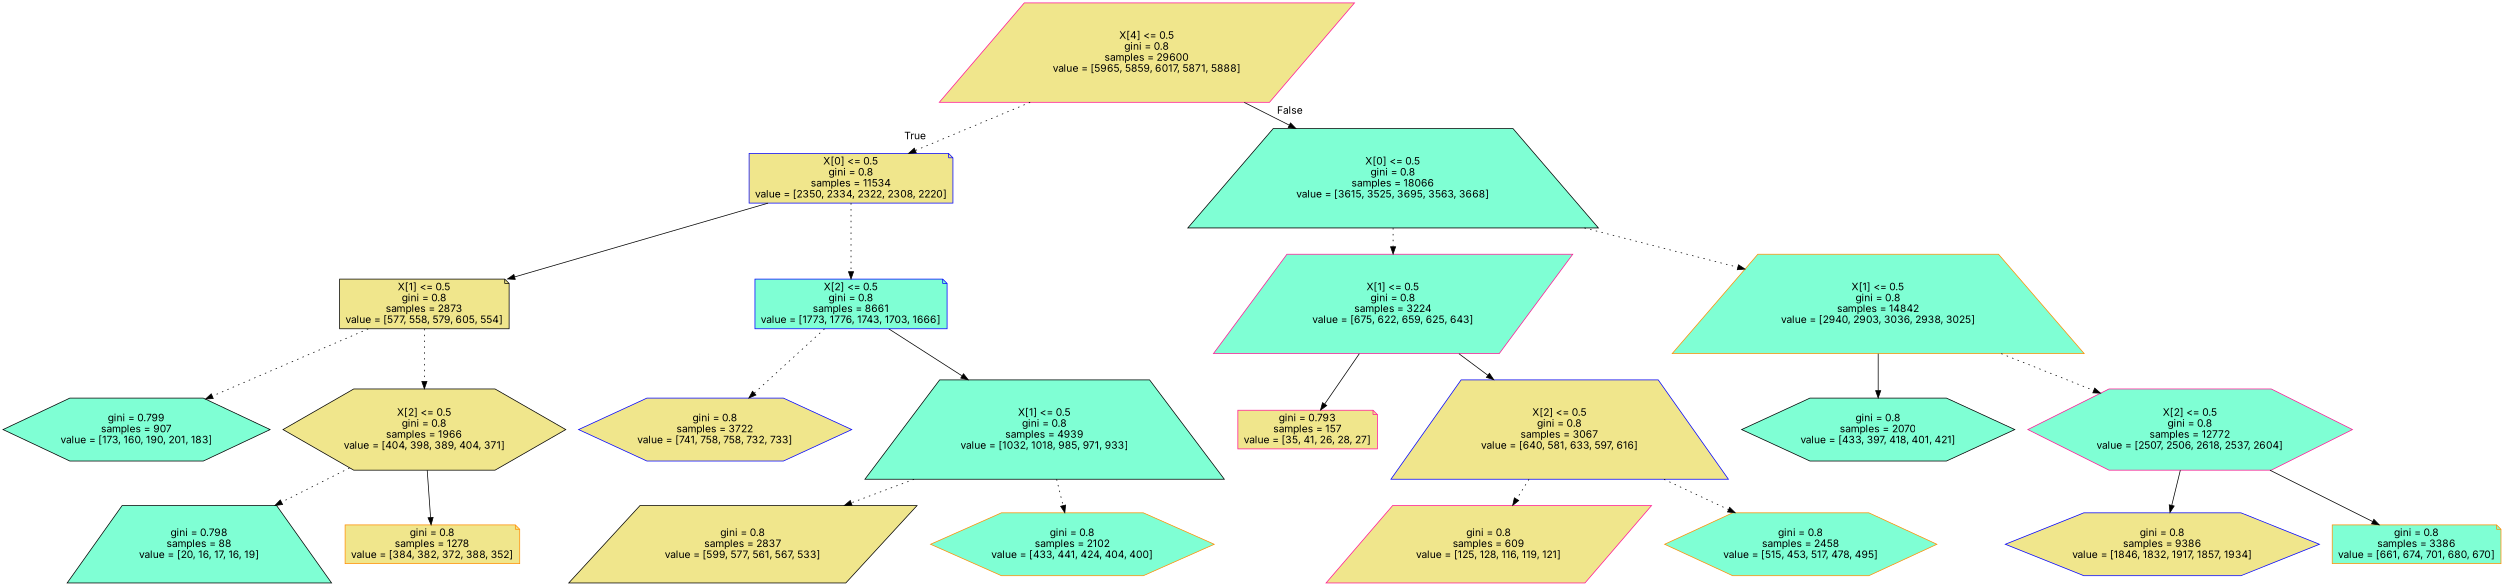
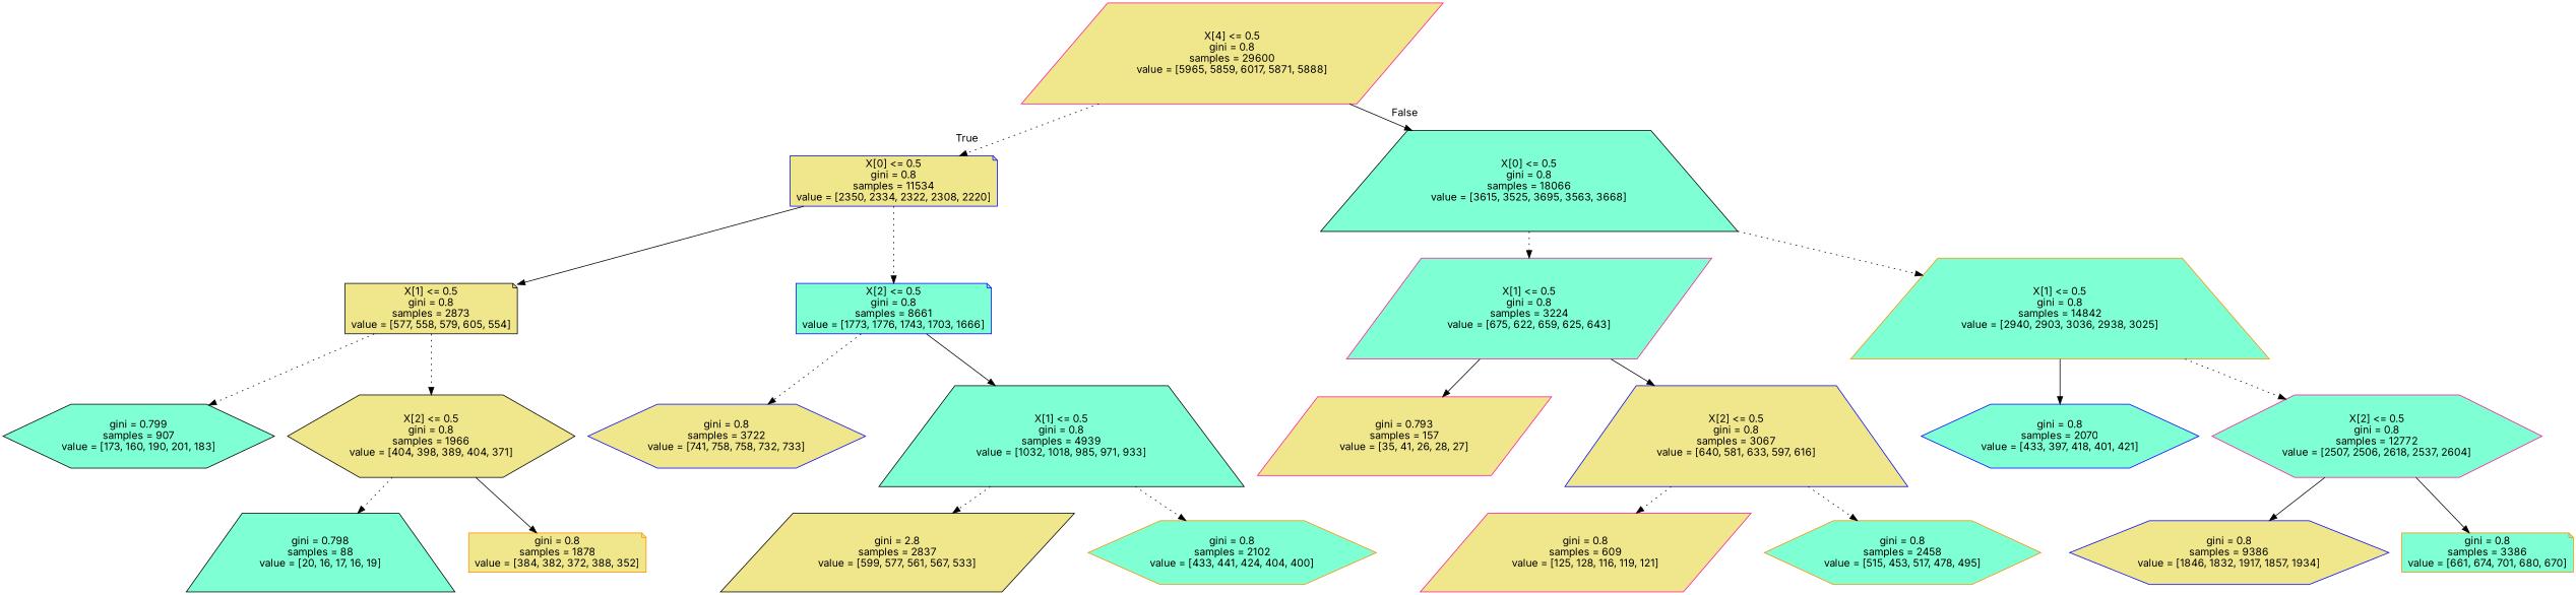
  digraph {
    fontname=Inter
    node [color=black fillcolor=aquamarine fontname=Inter shape=hexagon style=filled]
    edge [fontname=Inter style=dotted]
    n1 [color=deeppink fillcolor=khaki label="X[4] <= 0.5\ngini = 0.8\nsamples = 29600\nvalue = [5965, 5859, 6017, 5871, 5888]" shape=parallelogram]
    n2 [color=blue fillcolor=khaki label="X[0] <= 0.5\ngini = 0.8\nsamples = 11534\nvalue = [2350, 2334, 2322, 2308, 2220]" shape=note]
    n3 [label="X[0] <= 0.5\ngini = 0.8\nsamples = 18066\nvalue = [3615, 3525, 3695, 3563, 3668]" shape=trapezium]
    n4 [fillcolor=khaki label="X[1] <= 0.5\ngini = 0.8\nsamples = 2873\nvalue = [577, 558, 579, 605, 554]" shape=note]
    n5 [color=blue label="X[2] <= 0.5\ngini = 0.8\nsamples = 8661\nvalue = [1773, 1776, 1743, 1703, 1666]" shape=note]
    n6 [color=deeppink label="X[1] <= 0.5\ngini = 0.8\nsamples = 3224\nvalue = [675, 622, 659, 625, 643]" shape=parallelogram]
    n7 [color=darkorange label="X[1] <= 0.5\ngini = 0.8\nsamples = 14842\nvalue = [2940, 2903, 3036, 2938, 3025]" shape=trapezium]
    n8 [label="gini = 0.799\nsamples = 907\nvalue = [173, 160, 190, 201, 183]"]
    n9 [fillcolor=khaki label="X[2] <= 0.5\ngini = 0.8\nsamples = 1966\nvalue = [404, 398, 389, 404, 371]"]
    n10 [color=blue fillcolor=khaki label="gini = 0.8\nsamples = 3722\nvalue = [741, 758, 758, 732, 733]"]
    n11 [label="X[1] <= 0.5\ngini = 0.8\nsamples = 4939\nvalue = [1032, 1018, 985, 971, 933]" shape=trapezium]
    n12 [label="gini = 0.798\nsamples = 88\nvalue = [20, 16, 17, 16, 19]" shape=trapezium]
-   n13 [color=darkorange fillcolor=khaki label="gini = 0.8\nsamples = 1278\nvalue = [384, 382, 372, 388, 352]" shape=note]
-   n14 [fillcolor=khaki label="gini = 0.8\nsamples = 2837\nvalue = [599, 577, 561, 567, 533]" shape=parallelogram]
+   n13 [color=darkorange fillcolor=khaki label="gini = 0.8\nsamples = 1878\nvalue = [384, 382, 372, 388, 352]" shape=note]
+   n14 [fillcolor=khaki label="gini = 2.8\nsamples = 2837\nvalue = [599, 577, 561, 567, 533]" shape=parallelogram]
    n15 [color=darkorange label="gini = 0.8\nsamples = 2102\nvalue = [433, 441, 424, 404, 400]"]
-   n16 [color=deeppink fillcolor=khaki label="gini = 0.793\nsamples = 157\nvalue = [35, 41, 26, 28, 27]" shape=note]
+   n16 [color=deeppink fillcolor=khaki label="gini = 0.793\nsamples = 157\nvalue = [35, 41, 26, 28, 27]" shape=parallelogram]
    n17 [color=blue fillcolor=khaki label="X[2] <= 0.5\ngini = 0.8\nsamples = 3067\nvalue = [640, 581, 633, 597, 616]" shape=trapezium]
-   n18 [label="gini = 0.8\nsamples = 2070\nvalue = [433, 397, 418, 401, 421]"]
+   n18 [color=blue label="gini = 0.8\nsamples = 2070\nvalue = [433, 397, 418, 401, 421]"]
    n19 [color=deeppink label="X[2] <= 0.5\ngini = 0.8\nsamples = 12772\nvalue = [2507, 2506, 2618, 2537, 2604]"]
    n20 [color=deeppink fillcolor=khaki label="gini = 0.8\nsamples = 609\nvalue = [125, 128, 116, 119, 121]" shape=parallelogram]
    n21 [color=darkorange label="gini = 0.8\nsamples = 2458\nvalue = [515, 453, 517, 478, 495]"]
    n22 [color=blue fillcolor=khaki label="gini = 0.8\nsamples = 9386\nvalue = [1846, 1832, 1917, 1857, 1934]"]
    n23 [color=darkorange label="gini = 0.8\nsamples = 3386\nvalue = [661, 674, 701, 680, 670]" shape=note]
    n1 -> n2 [headlabel=True labelangle=45 labeldistance=2.5]
    n1 -> n3 [headlabel=False labelangle=-45 labeldistance=2.5 style=solid]
    n2 -> n4 [style=solid]
    n2 -> n5
    n3 -> n6
    n3 -> n7
    n4 -> n8
    n4 -> n9
    n5 -> n10
    n5 -> n11 [style=solid]
    n6 -> n16 [style=solid]
    n6 -> n17 [style=solid]
    n7 -> n18 [style=solid]
    n7 -> n19
    n9 -> n12
    n9 -> n13 [style=solid]
    n11 -> n14
    n11 -> n15
    n17 -> n20
    n17 -> n21
    n19 -> n22 [style=solid]
    n19 -> n23 [style=solid]
  }
